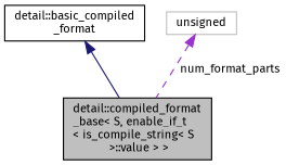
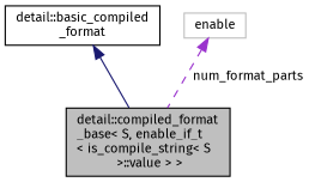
  digraph {
    fontname="Fira Sans"
    node [color=black fillcolor=white fontname="Fira Sans" fontsize=10 shape=record style=filled]
    edge [dir=back fontname="Fira Sans" fontsize=10 labelfontname=Helvetica labelfontsize=10]
    n1 [fillcolor=grey75 fontcolor=black height=0.2 label="detail::compiled_format\l_base\< S, enable_if_t\l\< is_compile_string\< S\l \>::value \> \>" width=0.4]
    n2 [height=0.2 label="detail::basic_compiled\l_format" width=0.4]
-   n3 [color=grey75 height=0.2 label=unsigned width=0.4]
+   n3 [color=grey75 height=0.2 label=enable width=0.4]
    n2 -> n1 [color=midnightblue style=solid]
    n3 -> n1 [color=darkorchid3 label=" num_format_parts" style=dashed]
  }
